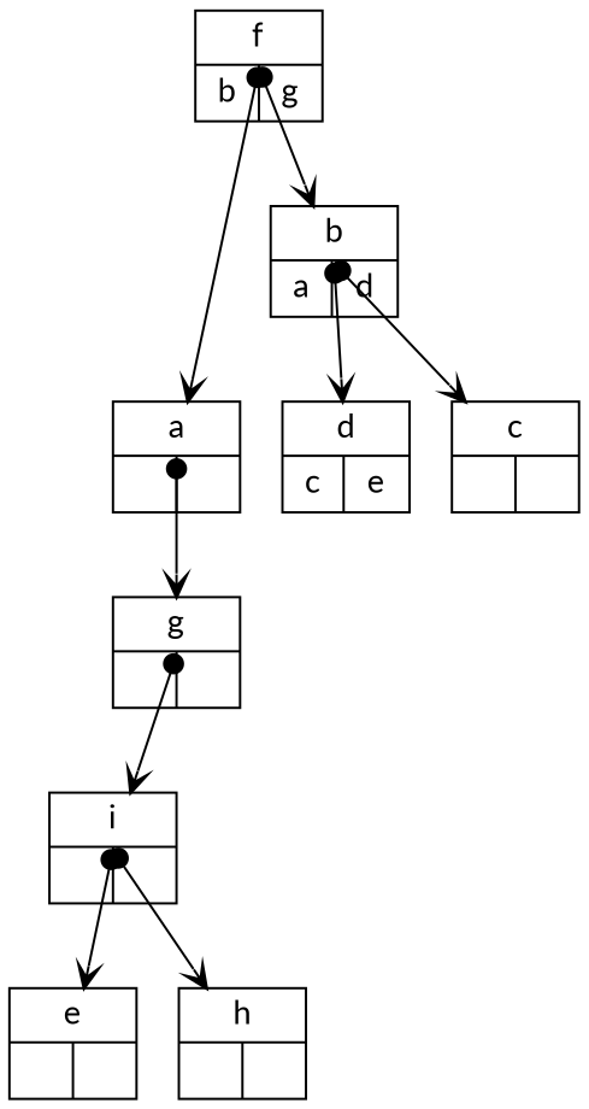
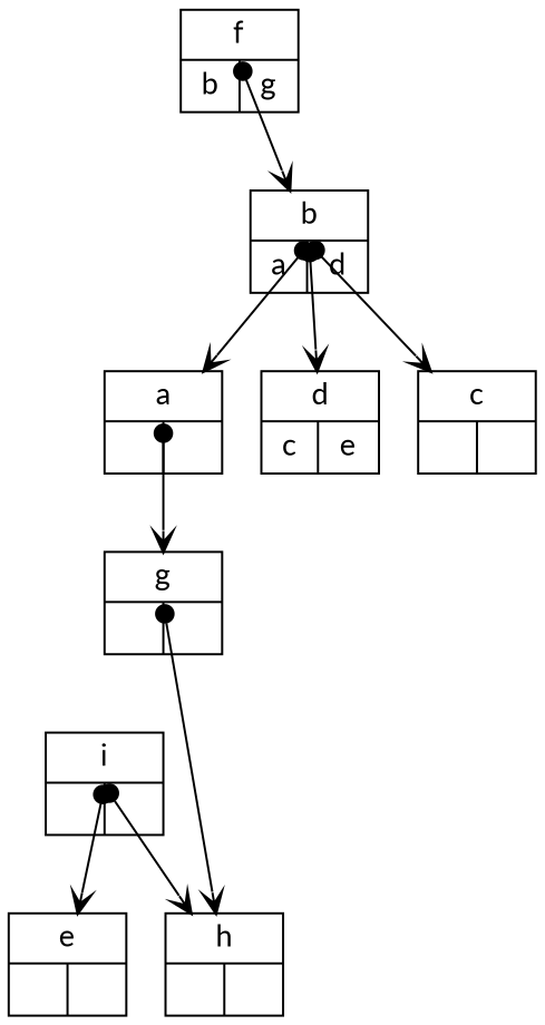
  digraph {
    fontname=Lato
    node [fontname=Lato shape=record]
    edge [arrowhead=vee arrowtail=dot dir=both fontname=Lato tailclip=false]
    n1 [label="{ a | { <child_left> | <child_right> } }"]
    n2 [label="{ g | { <child_left> | <child_right> } }"]
    n3 [label="{ b | { a | d } }"]
    n4 [label="{ d | { c | e } }"]
    n5 [label="{ c | { <child_left> | <child_right> } }"]
    n6 [label="{ e | { <child_left> | <child_right> } }"]
    n7 [label="{ f | { b | g } }"]
    n8 [label="{ i | { <child_left> | <child_right> } }"]
    n9 [label="{ h | { <child_left> | <child_right> } }"]
    n1 -> n2
-   n2 -> n8
-   n7 -> n1
+   n2 -> n9
+   n3 -> n1
    n3 -> n4
    n3 -> n5
    n7 -> n3
    n8 -> n6
    n8 -> n9
  }
